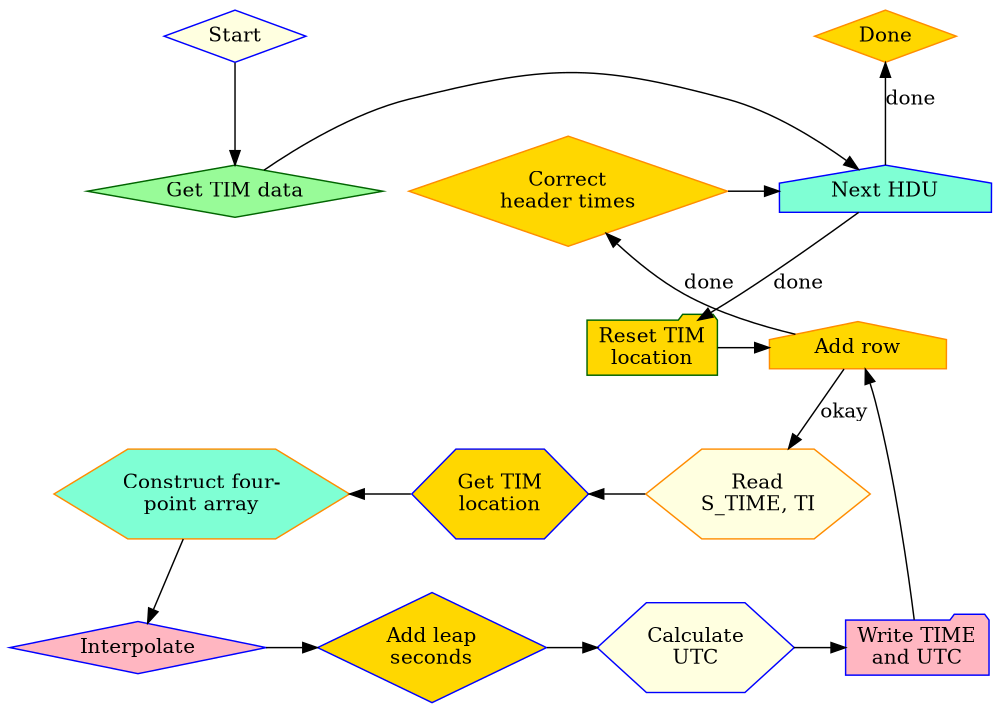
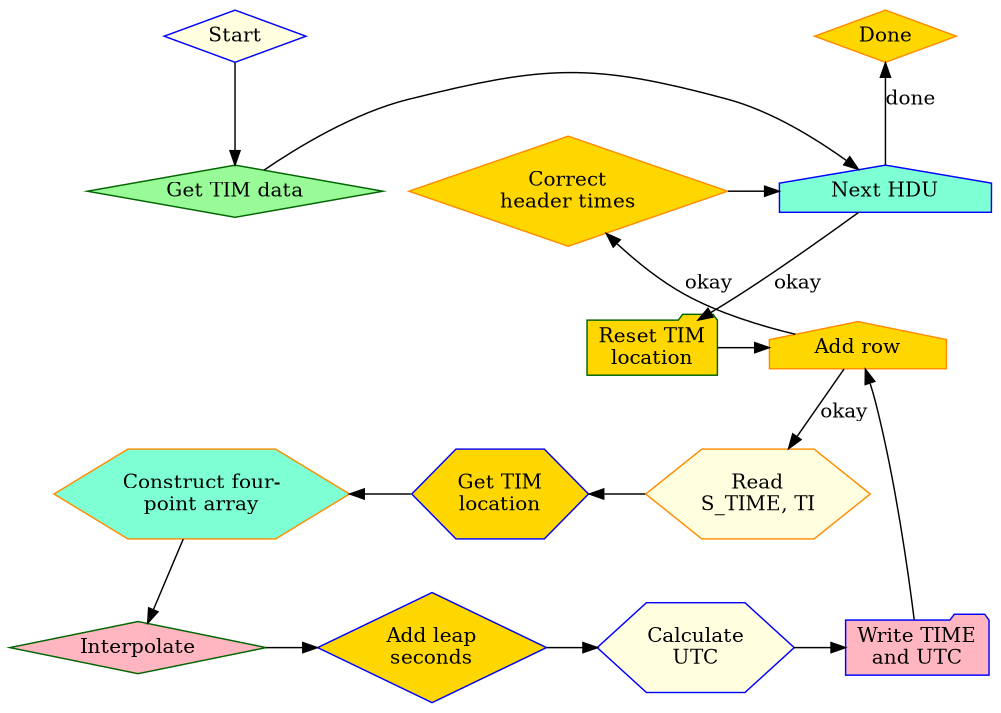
  digraph {
    node [color=blue fillcolor=gold shape=diamond style=filled]
    n1 [fillcolor=lightyellow label=Start]
    n2 [color=darkorange label=Done]
    n3 [color=darkgreen fillcolor=palegreen label="Get TIM data"]
    n4 [fillcolor=aquamarine label="Next HDU" shape=house]
    n5 [color=darkorange label="Correct\nheader times"]
    n6 [color=darkgreen label="Reset TIM\nlocation" shape=folder]
    n7 [color=darkorange label="Add row" shape=house]
    n8 [color=darkorange fillcolor=aquamarine label="Construct four-\npoint array" shape=hexagon]
    n9 [label="Get TIM\nlocation" shape=hexagon]
    n10 [color=darkorange fillcolor=lightyellow label="Read\nS_TIME, TI" shape=hexagon]
-   n11 [fillcolor=lightpink label=Interpolate]
+   n11 [color=darkgreen fillcolor=lightpink label=Interpolate]
    n12 [label="Add leap\nseconds"]
    n13 [fillcolor=lightyellow label="Calculate\nUTC" shape=hexagon]
    n14 [fillcolor=lightpink label="Write TIME\nand UTC" shape=folder]
    subgraph sub_1 {
      rank=same
      n1
      n2
    }
    subgraph sub_2 {
      rank=same
      n3
      n4
      n5
    }
    subgraph sub_3 {
      rank=same
      n6
      n7
    }
    subgraph sub_4 {
      rank=same
      n8
      n9
      n10
    }
    subgraph sub_5 {
      rank=same
      n11
      n12
      n13
      n14
    }
    n1 -> n3
    n3 -> n4
    n4 -> n2 [label=done]
-   n4 -> n6 [label=done]
+   n4 -> n6 [label=okay]
    n5 -> n4
    n6 -> n7
-   n7 -> n5 [label=done]
+   n7 -> n5 [label=okay]
    n7 -> n10 [label=okay]
    n7 -> n14 [dir=back]
    n8 -> n9 [dir=back]
    n8 -> n11
    n9 -> n10 [dir=back]
    n11 -> n12
    n12 -> n13
    n13 -> n14
  }
